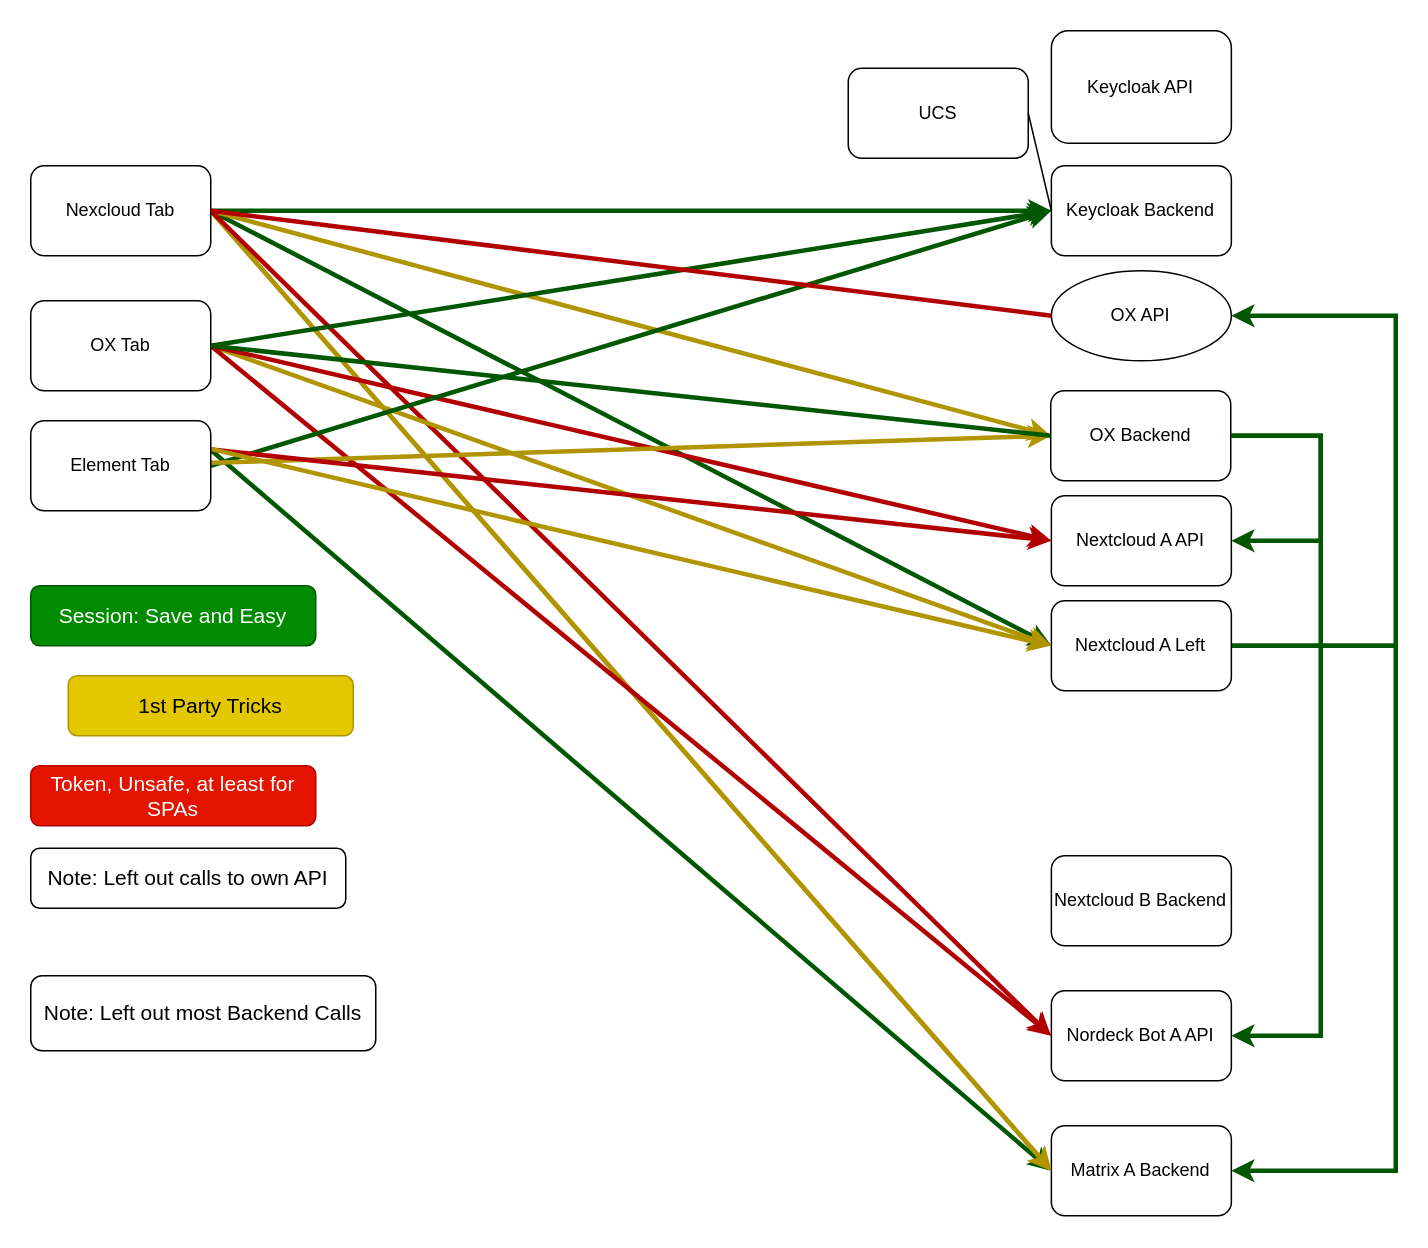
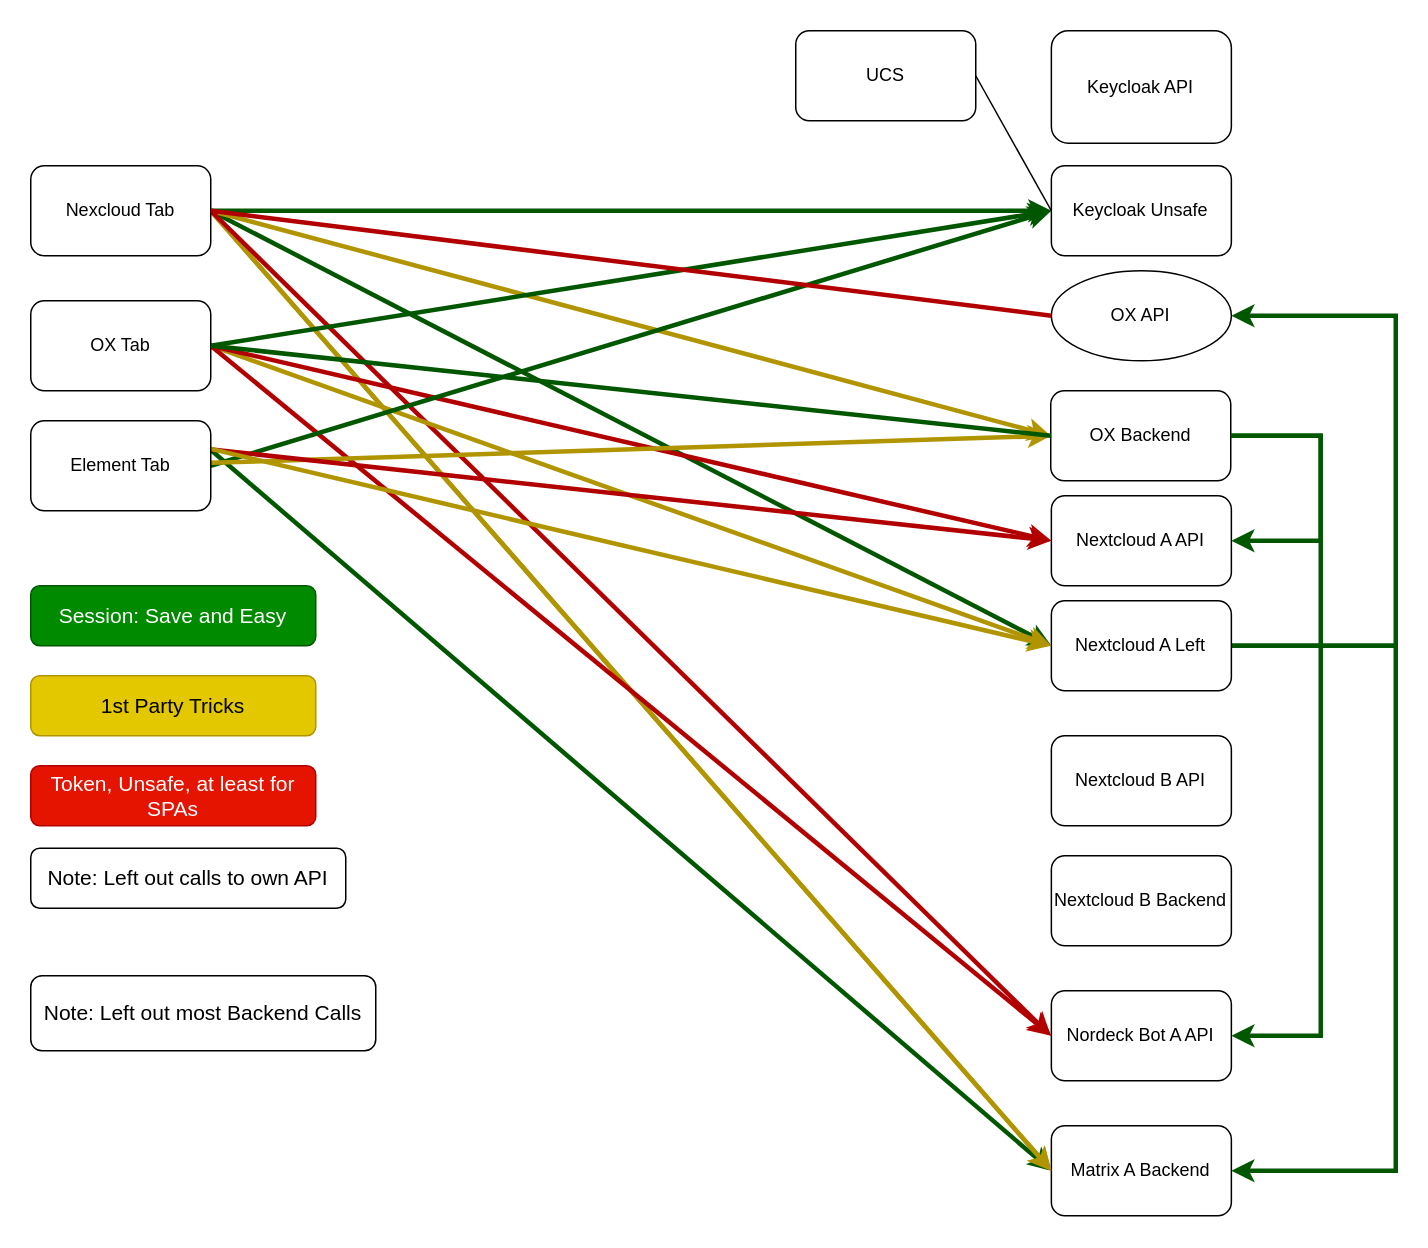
  <mxCell id="0" />
  <mxCell id="1" parent="0" />
  <mxCell id="2" value="Keycloak API" style="rounded=1;whiteSpace=wrap;html=1;" vertex="1" parent="1"><mxGeometry x="700.41" y="20" width="120" height="75" as="geometry" /></mxCell>
- <mxCell id="3" value="UCS" style="rounded=1;whiteSpace=wrap;html=1;" vertex="1" parent="1"><mxGeometry x="565" y="45" width="120" height="60" as="geometry" /></mxCell>
+ <mxCell id="3" value="UCS" style="rounded=1;whiteSpace=wrap;html=1;" vertex="1" parent="1"><mxGeometry x="530" y="20" width="120" height="60" as="geometry" /></mxCell>
  <mxCell id="4" style="edgeStyle=none;rounded=0;orthogonalLoop=1;jettySize=auto;html=1;entryX=1;entryY=0.5;entryDx=0;entryDy=0;fontSize=14;strokeWidth=3;fillColor=#008a00;strokeColor=#005700;" edge="1" parent="1" source="6" target="29"><mxGeometry relative="1" as="geometry"><Array as="points"><mxPoint x="930" y="430" /><mxPoint x="930" y="210" /></Array></mxGeometry></mxCell>
  <mxCell id="5" style="edgeStyle=none;rounded=0;orthogonalLoop=1;jettySize=auto;html=1;entryX=1;entryY=0.5;entryDx=0;entryDy=0;fontSize=14;strokeWidth=3;fillColor=#008a00;strokeColor=#005700;" edge="1" parent="1" source="6" target="9"><mxGeometry relative="1" as="geometry"><Array as="points"><mxPoint x="930" y="430" /><mxPoint x="930" y="780" /></Array></mxGeometry></mxCell>
  <mxCell id="6" value="Nextcloud A Left" style="rounded=1;whiteSpace=wrap;html=1;" vertex="1" parent="1"><mxGeometry x="700.41" y="400" width="120" height="60" as="geometry" /></mxCell>
+ <mxCell id="7" value="Nextcloud B API" style="rounded=1;whiteSpace=wrap;html=1;" vertex="1" parent="1"><mxGeometry x="700.41" y="490" width="120" height="60" as="geometry" /></mxCell>
  <mxCell id="8" value="Nordeck Bot A API" style="rounded=1;whiteSpace=wrap;html=1;" vertex="1" parent="1"><mxGeometry x="700.41" y="660" width="120" height="60" as="geometry" /></mxCell>
  <mxCell id="9" value="Matrix A Backend" style="rounded=1;whiteSpace=wrap;html=1;" vertex="1" parent="1"><mxGeometry x="700.41" y="750" width="120" height="60" as="geometry" /></mxCell>
- <mxCell id="10" value="Keycloak Backend" style="rounded=1;whiteSpace=wrap;html=1;" vertex="1" parent="1"><mxGeometry x="700.41" y="110" width="120" height="60" as="geometry" /></mxCell>
+ <mxCell id="10" value="Keycloak Unsafe" style="rounded=1;whiteSpace=wrap;html=1;" vertex="1" parent="1"><mxGeometry x="700.41" y="110" width="120" height="60" as="geometry" /></mxCell>
  <mxCell id="11" value="Nextcloud A API" style="rounded=1;whiteSpace=wrap;html=1;" vertex="1" parent="1"><mxGeometry x="700.41" y="330" width="120" height="60" as="geometry" /></mxCell>
  <mxCell id="12" value="Nextcloud B Backend" style="rounded=1;whiteSpace=wrap;html=1;" vertex="1" parent="1"><mxGeometry x="700.41" y="570" width="120" height="60" as="geometry" /></mxCell>
  <mxCell id="13" style="edgeStyle=none;rounded=0;orthogonalLoop=1;jettySize=auto;html=1;entryX=0;entryY=0.5;entryDx=0;entryDy=0;fillColor=#008a00;strokeColor=#005700;exitX=1;exitY=0.5;exitDx=0;exitDy=0;strokeWidth=3;" edge="1" parent="1" source="20" target="10"><mxGeometry relative="1" as="geometry"><mxPoint x="-10" y="178.356" as="sourcePoint" /></mxGeometry></mxCell>
  <mxCell id="14" style="edgeStyle=none;rounded=0;orthogonalLoop=1;jettySize=auto;html=1;entryX=0;entryY=0.5;entryDx=0;entryDy=0;fillColor=#008a00;strokeColor=#005700;exitX=1;exitY=0.5;exitDx=0;exitDy=0;strokeWidth=3;" edge="1" parent="1" source="20" target="6"><mxGeometry relative="1" as="geometry"><mxPoint x="-10" y="184.521" as="sourcePoint" /></mxGeometry></mxCell>
  <mxCell id="15" style="edgeStyle=none;rounded=0;orthogonalLoop=1;jettySize=auto;html=1;entryX=0;entryY=0.5;entryDx=0;entryDy=0;fillColor=#008a00;strokeColor=#005700;startArrow=none;exitX=0.996;exitY=0.317;exitDx=0;exitDy=0;strokeWidth=3;exitPerimeter=0;" edge="1" parent="1" source="34" target="9"><mxGeometry relative="1" as="geometry"><mxPoint x="-10" y="198.493" as="sourcePoint" /></mxGeometry></mxCell>
  <mxCell id="16" style="edgeStyle=none;rounded=0;orthogonalLoop=1;jettySize=auto;html=1;exitX=1;exitY=0.5;exitDx=0;exitDy=0;entryX=0;entryY=0.5;entryDx=0;entryDy=0;strokeWidth=3;fillColor=#e3c800;strokeColor=#B09500;" edge="1" parent="1" source="20" target="27"><mxGeometry relative="1" as="geometry" /></mxCell>
  <mxCell id="17" style="edgeStyle=none;rounded=0;orthogonalLoop=1;jettySize=auto;html=1;entryX=0;entryY=0.5;entryDx=0;entryDy=0;strokeWidth=3;fillColor=#e3c800;strokeColor=#B09500;exitX=1;exitY=0.5;exitDx=0;exitDy=0;" edge="1" parent="1" source="20" target="9"><mxGeometry relative="1" as="geometry" /></mxCell>
  <mxCell id="18" style="edgeStyle=none;rounded=0;orthogonalLoop=1;jettySize=auto;html=1;entryX=0;entryY=0.5;entryDx=0;entryDy=0;strokeWidth=3;fillColor=#e3c800;strokeColor=#B09500;exitX=1;exitY=0.5;exitDx=0;exitDy=0;" edge="1" parent="1" source="20" target="9"><mxGeometry relative="1" as="geometry" /></mxCell>
  <mxCell id="19" style="edgeStyle=none;rounded=0;orthogonalLoop=1;jettySize=auto;html=1;strokeWidth=3;fillColor=#e51400;strokeColor=#B20000;exitX=1;exitY=0.5;exitDx=0;exitDy=0;" edge="1" parent="1" source="20"><mxGeometry relative="1" as="geometry"><mxPoint x="700" y="690" as="targetPoint" /><mxPoint x="160" y="140" as="sourcePoint" /></mxGeometry></mxCell>
  <mxCell id="20" value="Nexcloud Tab" style="rounded=1;whiteSpace=wrap;html=1;" vertex="1" parent="1"><mxGeometry x="20" y="110" width="120" height="60" as="geometry" /></mxCell>
  <mxCell id="21" style="edgeStyle=none;rounded=0;orthogonalLoop=1;jettySize=auto;html=1;entryX=0;entryY=0.5;entryDx=0;entryDy=0;fillColor=#008a00;strokeColor=#005700;strokeWidth=3;exitX=1;exitY=0.5;exitDx=0;exitDy=0;" edge="1" parent="1" source="25" target="10"><mxGeometry relative="1" as="geometry" /></mxCell>
  <mxCell id="22" style="edgeStyle=none;rounded=0;orthogonalLoop=1;jettySize=auto;html=1;entryX=0;entryY=0.5;entryDx=0;entryDy=0;strokeWidth=3;fillColor=#e3c800;strokeColor=#B09500;exitX=1;exitY=0.5;exitDx=0;exitDy=0;" edge="1" parent="1" source="25" target="6"><mxGeometry relative="1" as="geometry"><mxPoint x="180" y="270" as="sourcePoint" /></mxGeometry></mxCell>
  <mxCell id="23" style="edgeStyle=none;rounded=0;orthogonalLoop=1;jettySize=auto;html=1;entryX=0;entryY=0.5;entryDx=0;entryDy=0;strokeWidth=3;fillColor=#e51400;strokeColor=#B20000;exitX=1;exitY=0.5;exitDx=0;exitDy=0;" edge="1" parent="1" source="25" target="8"><mxGeometry relative="1" as="geometry" /></mxCell>
  <mxCell id="24" style="edgeStyle=none;rounded=0;orthogonalLoop=1;jettySize=auto;html=1;entryX=0;entryY=0.5;entryDx=0;entryDy=0;strokeWidth=3;fillColor=#e51400;strokeColor=#B20000;exitX=1;exitY=0.5;exitDx=0;exitDy=0;" edge="1" parent="1" source="25" target="11"><mxGeometry relative="1" as="geometry"><mxPoint x="160" y="270" as="sourcePoint" /></mxGeometry></mxCell>
  <mxCell id="25" value="OX Tab" style="rounded=1;whiteSpace=wrap;html=1;" vertex="1" parent="1"><mxGeometry x="20" y="200" width="120" height="60" as="geometry" /></mxCell>
  <mxCell id="26" style="edgeStyle=none;rounded=0;orthogonalLoop=1;jettySize=auto;html=1;entryX=1;entryY=0.5;entryDx=0;entryDy=0;fontSize=14;strokeWidth=3;fillColor=#008a00;strokeColor=#005700;" edge="1" parent="1" source="27" target="8"><mxGeometry relative="1" as="geometry"><Array as="points"><mxPoint x="880" y="290" /><mxPoint x="880" y="690" /></Array></mxGeometry></mxCell>
  <mxCell id="27" value="OX Backend" style="rounded=1;whiteSpace=wrap;html=1;" vertex="1" parent="1"><mxGeometry x="700" y="260" width="120" height="60" as="geometry" /></mxCell>
  <mxCell id="28" style="edgeStyle=none;rounded=0;orthogonalLoop=1;jettySize=auto;html=1;entryX=1;entryY=0.5;entryDx=0;entryDy=0;fontSize=14;strokeWidth=3;fillColor=#008a00;strokeColor=#005700;" edge="1" parent="1" target="11"><mxGeometry relative="1" as="geometry"><mxPoint x="820" y="290" as="sourcePoint" /><Array as="points"><mxPoint x="880" y="290" /><mxPoint x="880" y="360" /></Array></mxGeometry></mxCell>
  <mxCell id="29" value="OX API" style="ellipse;whiteSpace=wrap;html=1;" vertex="1" parent="1"><mxGeometry x="700.41" y="180" width="120" height="60" as="geometry" /></mxCell>
  <mxCell id="30" style="edgeStyle=none;rounded=0;orthogonalLoop=1;jettySize=auto;html=1;entryX=0;entryY=0.5;entryDx=0;entryDy=0;fillColor=#008a00;strokeColor=#005700;strokeWidth=3;exitX=1;exitY=0.5;exitDx=0;exitDy=0;" edge="1" parent="1" source="34" target="10"><mxGeometry relative="1" as="geometry"><mxPoint x="160" y="390" as="sourcePoint" /></mxGeometry></mxCell>
  <mxCell id="31" style="edgeStyle=none;rounded=0;orthogonalLoop=1;jettySize=auto;html=1;entryX=0;entryY=0.5;entryDx=0;entryDy=0;strokeWidth=3;fillColor=#e3c800;strokeColor=#B09500;" edge="1" parent="1" source="34" target="27"><mxGeometry relative="1" as="geometry" /></mxCell>
  <mxCell id="32" style="edgeStyle=none;rounded=0;orthogonalLoop=1;jettySize=auto;html=1;entryX=0;entryY=0.5;entryDx=0;entryDy=0;strokeWidth=3;fillColor=#e51400;strokeColor=#B20000;exitX=0.992;exitY=0.317;exitDx=0;exitDy=0;exitPerimeter=0;" edge="1" parent="1" source="34" target="11"><mxGeometry relative="1" as="geometry" /></mxCell>
  <mxCell id="33" style="edgeStyle=none;rounded=0;orthogonalLoop=1;jettySize=auto;html=1;strokeWidth=3;fillColor=#e3c800;strokeColor=#B09500;exitX=1;exitY=0.313;exitDx=0;exitDy=0;exitPerimeter=0;" edge="1" parent="1" source="34"><mxGeometry relative="1" as="geometry"><mxPoint x="700" y="430" as="targetPoint" /></mxGeometry></mxCell>
  <mxCell id="34" value="Element Tab" style="rounded=1;whiteSpace=wrap;html=1;" vertex="1" parent="1"><mxGeometry x="20" y="280" width="120" height="60" as="geometry" /></mxCell>
  <mxCell id="35" value="" style="endArrow=none;html=1;rounded=0;entryX=0;entryY=0.5;entryDx=0;entryDy=0;exitX=1;exitY=0.5;exitDx=0;exitDy=0;fillColor=#008a00;strokeColor=#005700;strokeWidth=3;" edge="1" parent="1" source="25" target="27"><mxGeometry width="50" height="50" relative="1" as="geometry"><mxPoint x="390" y="490" as="sourcePoint" /><mxPoint x="440" y="440" as="targetPoint" /></mxGeometry></mxCell>
  <mxCell id="36" value="" style="endArrow=none;html=1;rounded=0;entryX=0;entryY=0.5;entryDx=0;entryDy=0;exitX=1;exitY=0.5;exitDx=0;exitDy=0;" edge="1" parent="1" source="3" target="10"><mxGeometry width="50" height="50" relative="1" as="geometry"><mxPoint x="380" y="330" as="sourcePoint" /><mxPoint x="430" y="280" as="targetPoint" /></mxGeometry></mxCell>
  <mxCell id="37" value="" style="endArrow=none;html=1;rounded=0;strokeWidth=3;exitX=1;exitY=0.5;exitDx=0;exitDy=0;entryX=0;entryY=0.5;entryDx=0;entryDy=0;fillColor=#e51400;strokeColor=#B20000;" edge="1" parent="1" source="20" target="29"><mxGeometry width="50" height="50" relative="1" as="geometry"><mxPoint x="370" y="390" as="sourcePoint" /><mxPoint x="420" y="340" as="targetPoint" /></mxGeometry></mxCell>
  <mxCell id="38" value="&lt;font style=&quot;font-size: 14px&quot;&gt;Session: Save and Easy&lt;/font&gt;" style="rounded=1;whiteSpace=wrap;html=1;fillColor=#008a00;fontColor=#ffffff;strokeColor=#005700;" vertex="1" parent="1"><mxGeometry x="20" y="390" width="190" height="40" as="geometry" /></mxCell>
- <mxCell id="39" value="1st Party Tricks" style="rounded=1;whiteSpace=wrap;html=1;fontSize=14;fillColor=#e3c800;fontColor=#000000;strokeColor=#B09500;" vertex="1" parent="1"><mxGeometry x="45" y="450" width="190" height="40" as="geometry" /></mxCell>
+ <mxCell id="39" value="1st Party Tricks" style="rounded=1;whiteSpace=wrap;html=1;fontSize=14;fillColor=#e3c800;fontColor=#000000;strokeColor=#B09500;" vertex="1" parent="1"><mxGeometry x="20" y="450" width="190" height="40" as="geometry" /></mxCell>
  <mxCell id="40" value="Token, Unsafe, at least for SPAs" style="rounded=1;whiteSpace=wrap;html=1;fontSize=14;fillColor=#e51400;fontColor=#ffffff;strokeColor=#B20000;" vertex="1" parent="1"><mxGeometry x="20" y="510" width="190" height="40" as="geometry" /></mxCell>
  <mxCell id="41" value="Note: Left out calls to own API" style="rounded=1;whiteSpace=wrap;html=1;fontSize=14;" vertex="1" parent="1"><mxGeometry x="20" y="565" width="210" height="40" as="geometry" /></mxCell>
  <mxCell id="42" value="Note: Left out most Backend Calls" style="rounded=1;whiteSpace=wrap;html=1;fontSize=14;" vertex="1" parent="1"><mxGeometry x="20" y="650" width="230" height="50" as="geometry" /></mxCell>
